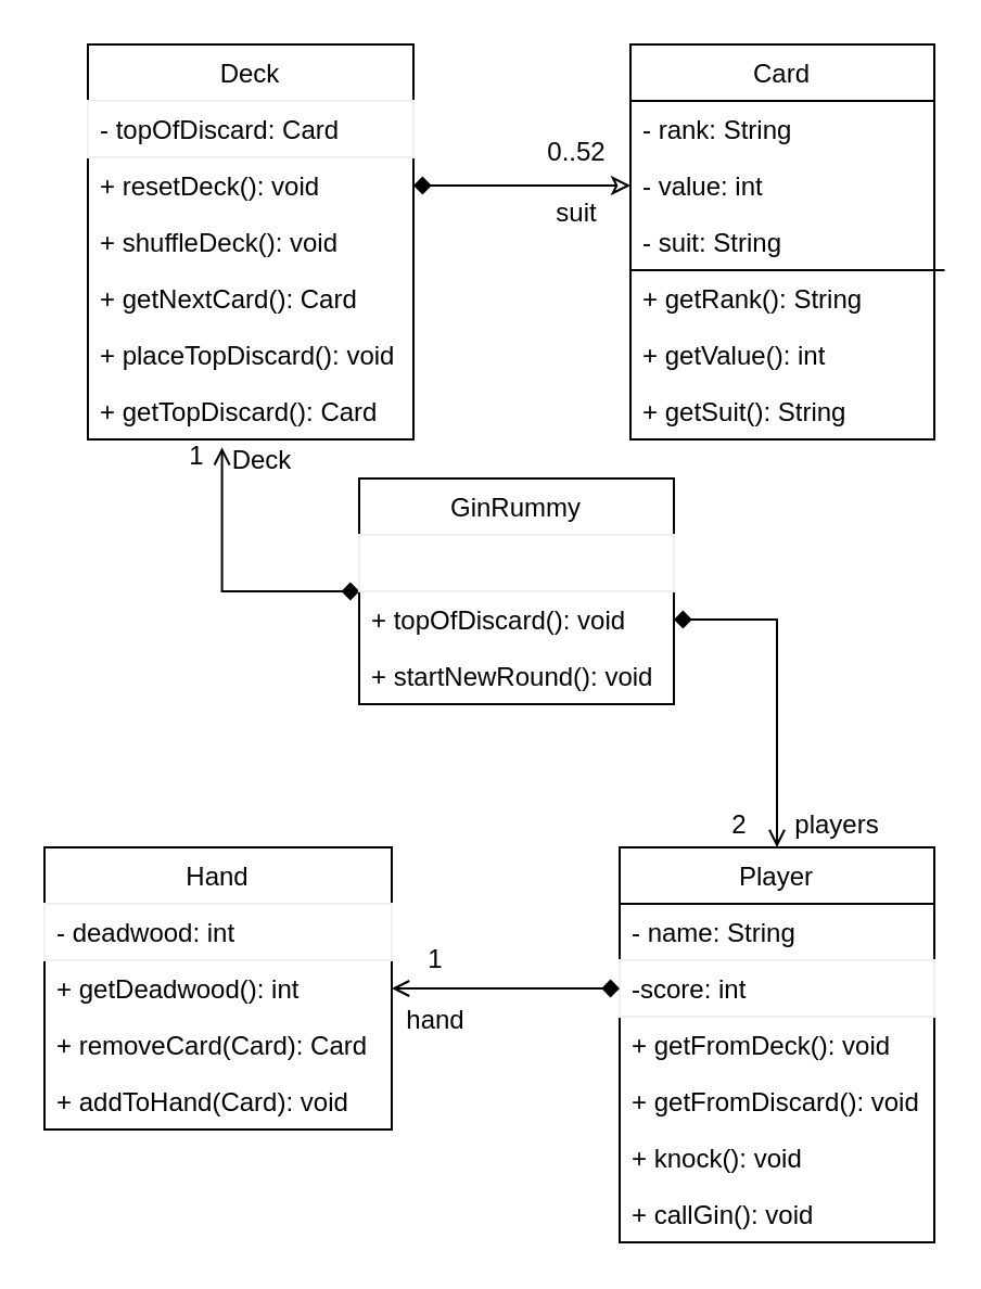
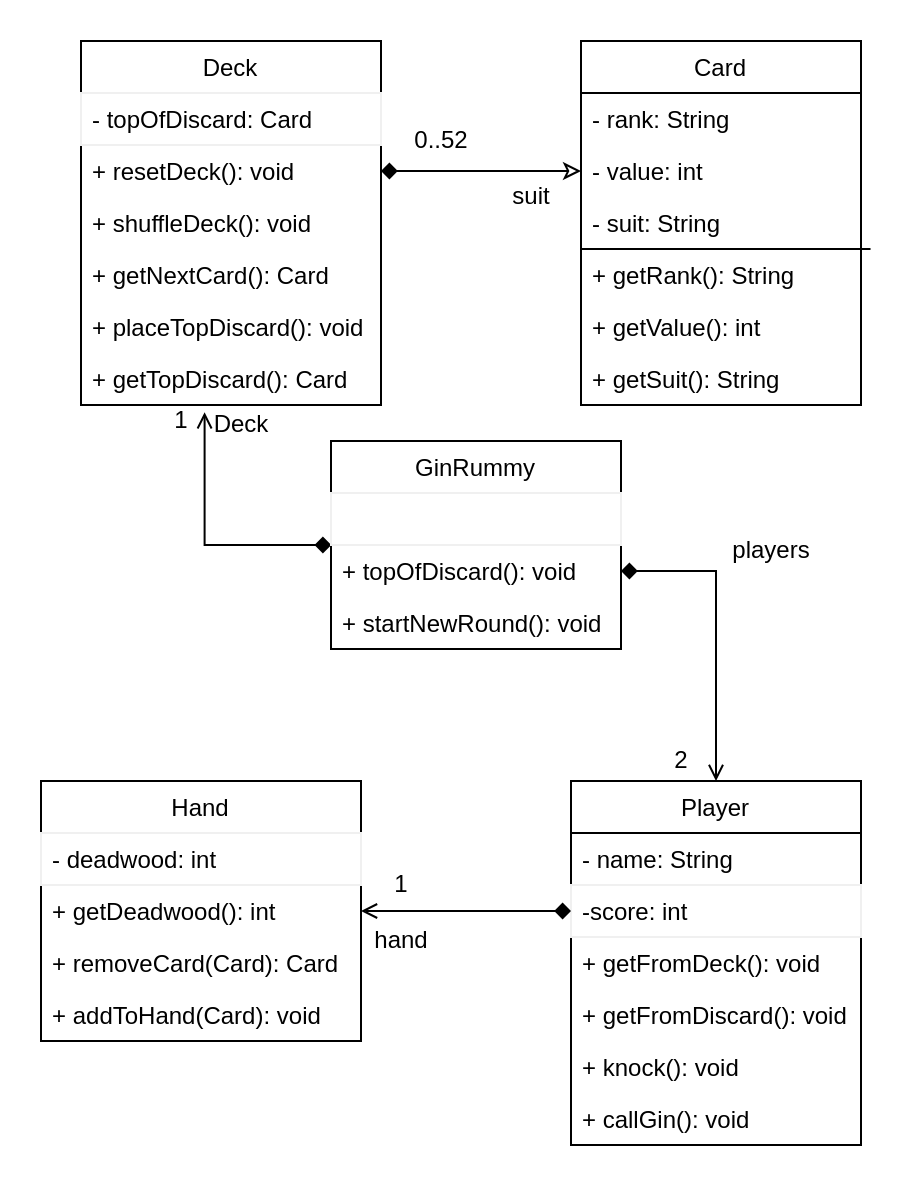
  <mxCell id="0" />
  <mxCell id="1" parent="0" />
  <mxCell id="2" value="Deck" style="swimlane;fontStyle=0;childLayout=stackLayout;horizontal=1;startSize=26;horizontalStack=0;resizeParent=1;resizeParentMax=0;resizeLast=0;collapsible=1;marginBottom=0;" vertex="1" parent="1"><mxGeometry x="40" y="20" width="150" height="182" as="geometry"><mxRectangle x="230" y="430" width="60" height="26" as="alternateBounds" /></mxGeometry></mxCell>
  <mxCell id="3" value="- topOfDiscard: Card" style="text;fillColor=none;align=left;verticalAlign=top;spacingLeft=4;spacingRight=4;overflow=hidden;rotatable=0;points=[[0,0.5],[1,0.5]];portConstraint=eastwest;strokeColor=#f0f0f0;" vertex="1" parent="2"><mxGeometry y="26" width="150" height="26" as="geometry" /></mxCell>
  <mxCell id="4" value="+ resetDeck(): void" style="text;strokeColor=none;fillColor=none;align=left;verticalAlign=top;spacingLeft=4;spacingRight=4;overflow=hidden;rotatable=0;points=[[0,0.5],[1,0.5]];portConstraint=eastwest;" vertex="1" parent="2"><mxGeometry y="52" width="150" height="26" as="geometry" /></mxCell>
  <mxCell id="5" value="+ shuffleDeck(): void" style="text;strokeColor=none;fillColor=none;align=left;verticalAlign=top;spacingLeft=4;spacingRight=4;overflow=hidden;rotatable=0;points=[[0,0.5],[1,0.5]];portConstraint=eastwest;" vertex="1" parent="2"><mxGeometry y="78" width="150" height="26" as="geometry" /></mxCell>
  <mxCell id="6" value="+ getNextCard(): Card" style="text;strokeColor=none;fillColor=none;align=left;verticalAlign=top;spacingLeft=4;spacingRight=4;overflow=hidden;rotatable=0;points=[[0,0.5],[1,0.5]];portConstraint=eastwest;" vertex="1" parent="2"><mxGeometry y="104" width="150" height="26" as="geometry" /></mxCell>
  <mxCell id="7" value="+ placeTopDiscard(): void" style="text;strokeColor=none;fillColor=none;align=left;verticalAlign=top;spacingLeft=4;spacingRight=4;overflow=hidden;rotatable=0;points=[[0,0.5],[1,0.5]];portConstraint=eastwest;" vertex="1" parent="2"><mxGeometry y="130" width="150" height="26" as="geometry" /></mxCell>
  <mxCell id="8" value="+ getTopDiscard(): Card" style="text;strokeColor=none;fillColor=none;align=left;verticalAlign=top;spacingLeft=4;spacingRight=4;overflow=hidden;rotatable=0;points=[[0,0.5],[1,0.5]];portConstraint=eastwest;" vertex="1" parent="2"><mxGeometry y="156" width="150" height="26" as="geometry" /></mxCell>
  <mxCell id="9" value="Player" style="swimlane;fontStyle=0;childLayout=stackLayout;horizontal=1;startSize=26;horizontalStack=0;resizeParent=1;resizeParentMax=0;resizeLast=0;collapsible=1;marginBottom=0;" vertex="1" parent="1"><mxGeometry x="285" y="390" width="145" height="182" as="geometry" /></mxCell>
  <mxCell id="10" value="- name: String" style="text;fillColor=none;align=left;verticalAlign=top;spacingLeft=4;spacingRight=4;overflow=hidden;rotatable=0;points=[[0,0.5],[1,0.5]];portConstraint=eastwest;" vertex="1" parent="9"><mxGeometry y="26" width="145" height="26" as="geometry" /></mxCell>
  <mxCell id="11" value="-score: int" style="text;fillColor=none;align=left;verticalAlign=top;spacingLeft=4;spacingRight=4;overflow=hidden;rotatable=0;points=[[0,0.5],[1,0.5]];portConstraint=eastwest;sketch=0;strokeColor=#f0f0f0;" vertex="1" parent="9"><mxGeometry y="52" width="145" height="26" as="geometry" /></mxCell>
  <mxCell id="12" value="+ getFromDeck(): void" style="text;fillColor=none;align=left;verticalAlign=top;spacingLeft=4;spacingRight=4;overflow=hidden;rotatable=0;points=[[0,0.5],[1,0.5]];portConstraint=eastwest;" vertex="1" parent="9"><mxGeometry y="78" width="145" height="26" as="geometry" /></mxCell>
  <mxCell id="13" value="+ getFromDiscard(): void" style="text;fillColor=none;align=left;verticalAlign=top;spacingLeft=4;spacingRight=4;overflow=hidden;rotatable=0;points=[[0,0.5],[1,0.5]];portConstraint=eastwest;" vertex="1" parent="9"><mxGeometry y="104" width="145" height="26" as="geometry" /></mxCell>
  <mxCell id="14" value="+ knock(): void " style="text;fillColor=none;align=left;verticalAlign=top;spacingLeft=4;spacingRight=4;overflow=hidden;rotatable=0;points=[[0,0.5],[1,0.5]];portConstraint=eastwest;" vertex="1" parent="9"><mxGeometry y="130" width="145" height="26" as="geometry" /></mxCell>
  <mxCell id="15" value="+ callGin(): void" style="text;fillColor=none;align=left;verticalAlign=top;spacingLeft=4;spacingRight=4;overflow=hidden;rotatable=0;points=[[0,0.5],[1,0.5]];portConstraint=eastwest;" vertex="1" parent="9"><mxGeometry y="156" width="145" height="26" as="geometry" /></mxCell>
  <mxCell id="16" value="Hand" style="swimlane;fontStyle=0;childLayout=stackLayout;horizontal=1;startSize=26;horizontalStack=0;resizeParent=1;resizeParentMax=0;resizeLast=0;collapsible=1;marginBottom=0;" vertex="1" parent="1"><mxGeometry x="20" y="390" width="160" height="130" as="geometry" /></mxCell>
  <mxCell id="17" value="- deadwood: int" style="text;fillColor=none;align=left;verticalAlign=top;spacingLeft=4;spacingRight=4;overflow=hidden;rotatable=0;points=[[0,0.5],[1,0.5]];portConstraint=eastwest;strokeColor=#f0f0f0;" vertex="1" parent="16"><mxGeometry y="26" width="160" height="26" as="geometry" /></mxCell>
  <mxCell id="18" value="+ getDeadwood(): int" style="text;strokeColor=none;fillColor=none;align=left;verticalAlign=top;spacingLeft=4;spacingRight=4;overflow=hidden;rotatable=0;points=[[0,0.5],[1,0.5]];portConstraint=eastwest;" vertex="1" parent="16"><mxGeometry y="52" width="160" height="26" as="geometry" /></mxCell>
  <mxCell id="19" value="+ removeCard(Card): Card" style="text;strokeColor=none;fillColor=none;align=left;verticalAlign=top;spacingLeft=4;spacingRight=4;overflow=hidden;rotatable=0;points=[[0,0.5],[1,0.5]];portConstraint=eastwest;" vertex="1" parent="16"><mxGeometry y="78" width="160" height="26" as="geometry" /></mxCell>
  <mxCell id="20" value="+ addToHand(Card): void" style="text;strokeColor=none;fillColor=none;align=left;verticalAlign=top;spacingLeft=4;spacingRight=4;overflow=hidden;rotatable=0;points=[[0,0.5],[1,0.5]];portConstraint=eastwest;" vertex="1" parent="16"><mxGeometry y="104" width="160" height="26" as="geometry" /></mxCell>
  <mxCell id="21" value="Card" style="swimlane;fontStyle=0;childLayout=stackLayout;horizontal=1;startSize=26;horizontalStack=0;resizeParent=1;resizeParentMax=0;resizeLast=0;collapsible=1;marginBottom=0;" vertex="1" parent="1"><mxGeometry x="290" y="20" width="140" height="182" as="geometry" /></mxCell>
  <mxCell id="22" value="- rank: String" style="text;strokeColor=none;fillColor=none;align=left;verticalAlign=top;spacingLeft=4;spacingRight=4;overflow=hidden;rotatable=0;points=[[0,0.5],[1,0.5]];portConstraint=eastwest;" vertex="1" parent="21"><mxGeometry y="26" width="140" height="26" as="geometry" /></mxCell>
  <mxCell id="23" value="- value: int" style="text;strokeColor=none;fillColor=none;align=left;verticalAlign=top;spacingLeft=4;spacingRight=4;overflow=hidden;rotatable=0;points=[[0,0.5],[1,0.5]];portConstraint=eastwest;" vertex="1" parent="21"><mxGeometry y="52" width="140" height="26" as="geometry" /></mxCell>
  <mxCell id="24" value="- suit: String" style="text;strokeColor=none;fillColor=none;align=left;verticalAlign=top;spacingLeft=4;spacingRight=4;overflow=hidden;rotatable=0;points=[[0,0.5],[1,0.5]];portConstraint=eastwest;" vertex="1" parent="21"><mxGeometry y="78" width="140" height="26" as="geometry" /></mxCell>
  <mxCell id="25" value="" style="html=1;fontSize=11;startArrow=none;startFill=0;endArrow=none;endFill=0;entryX=1.034;entryY=0;entryDx=0;entryDy=0;entryPerimeter=0;" edge="1" parent="21" target="26"><mxGeometry width="100" relative="1" as="geometry"><mxPoint y="104" as="sourcePoint" /><mxPoint x="100" y="104" as="targetPoint" /></mxGeometry></mxCell>
  <mxCell id="26" value="+ getRank(): String" style="text;fillColor=none;align=left;verticalAlign=top;spacingLeft=4;spacingRight=4;overflow=hidden;rotatable=0;points=[[0,0.5],[1,0.5]];portConstraint=eastwest;" vertex="1" parent="21"><mxGeometry y="104" width="140" height="26" as="geometry" /></mxCell>
  <mxCell id="27" value="+ getValue(): int" style="text;strokeColor=none;fillColor=none;align=left;verticalAlign=top;spacingLeft=4;spacingRight=4;overflow=hidden;rotatable=0;points=[[0,0.5],[1,0.5]];portConstraint=eastwest;" vertex="1" parent="21"><mxGeometry y="130" width="140" height="26" as="geometry" /></mxCell>
  <mxCell id="28" value="+ getSuit(): String" style="text;strokeColor=none;fillColor=none;align=left;verticalAlign=top;spacingLeft=4;spacingRight=4;overflow=hidden;rotatable=0;points=[[0,0.5],[1,0.5]];portConstraint=eastwest;" vertex="1" parent="21"><mxGeometry y="156" width="140" height="26" as="geometry" /></mxCell>
  <mxCell id="29" style="edgeStyle=orthogonalEdgeStyle;rounded=0;orthogonalLoop=1;jettySize=auto;html=1;startArrow=diamond;startFill=1;endArrow=open;endFill=0;exitX=0.001;exitY=0;exitDx=0;exitDy=0;exitPerimeter=0;entryX=0.045;entryY=0.18;entryDx=0;entryDy=0;entryPerimeter=0;" edge="1" parent="1" source="32" target="41"><mxGeometry relative="1" as="geometry"><mxPoint x="90" y="240" as="targetPoint" /><Array as="points"><mxPoint x="102" y="272" /></Array></mxGeometry></mxCell>
  <mxCell id="30" value="GinRummy" style="swimlane;fontStyle=0;childLayout=stackLayout;horizontal=1;startSize=26;horizontalStack=0;resizeParent=1;resizeParentMax=0;resizeLast=0;collapsible=1;marginBottom=0;" vertex="1" parent="1"><mxGeometry x="165" y="220" width="145" height="104" as="geometry" /></mxCell>
  <mxCell id="31" value="" style="text;fillColor=none;align=left;verticalAlign=top;spacingLeft=4;spacingRight=4;overflow=hidden;rotatable=0;points=[[0,0.5],[1,0.5]];portConstraint=eastwest;strokeColor=#f0f0f0;" vertex="1" parent="30"><mxGeometry y="26" width="145" height="26" as="geometry" /></mxCell>
  <mxCell id="32" value="+ topOfDiscard(): void" style="text;strokeColor=none;fillColor=none;align=left;verticalAlign=top;spacingLeft=4;spacingRight=4;overflow=hidden;rotatable=0;points=[[0,0.5],[1,0.5]];portConstraint=eastwest;" vertex="1" parent="30"><mxGeometry y="52" width="145" height="26" as="geometry" /></mxCell>
  <mxCell id="33" value="+ startNewRound(): void" style="text;strokeColor=none;fillColor=none;align=left;verticalAlign=top;spacingLeft=4;spacingRight=4;overflow=hidden;rotatable=0;points=[[0,0.5],[1,0.5]];portConstraint=eastwest;" vertex="1" parent="30"><mxGeometry y="78" width="145" height="26" as="geometry" /></mxCell>
  <mxCell id="34" style="rounded=0;orthogonalLoop=1;jettySize=auto;html=1;exitX=1;exitY=0.5;exitDx=0;exitDy=0;entryX=0;entryY=0.5;entryDx=0;entryDy=0;startArrow=diamond;startFill=1;endArrow=classic;endFill=0;" edge="1" parent="1" source="4" target="23"><mxGeometry relative="1" as="geometry" /></mxCell>
- <mxCell id="35" value="0..52" style="text;html=1;align=center;verticalAlign=middle;resizable=0;points=[];autosize=1;strokeColor=none;" vertex="1" parent="1"><mxGeometry x="245" y="60" width="40" height="20" as="geometry" /></mxCell>
+ <mxCell id="35" value="0..52" style="text;html=1;align=center;verticalAlign=middle;resizable=0;points=[];autosize=1;strokeColor=none;" vertex="1" parent="1"><mxGeometry x="200" y="60" width="40" height="20" as="geometry" /></mxCell>
  <mxCell id="36" value="suit" style="text;html=1;align=center;verticalAlign=middle;resizable=0;points=[];autosize=1;strokeColor=none;" vertex="1" parent="1"><mxGeometry x="240" y="88" width="50" height="20" as="geometry" /></mxCell>
  <mxCell id="37" style="edgeStyle=none;rounded=0;orthogonalLoop=1;jettySize=auto;html=1;exitX=0;exitY=0.5;exitDx=0;exitDy=0;entryX=1;entryY=0.5;entryDx=0;entryDy=0;startArrow=diamond;startFill=1;endArrow=open;endFill=0;" edge="1" parent="1" target="18"><mxGeometry relative="1" as="geometry"><mxPoint x="285" y="455" as="sourcePoint" /></mxGeometry></mxCell>
  <mxCell id="38" value="1" style="text;html=1;align=center;verticalAlign=middle;resizable=0;points=[];autosize=1;strokeColor=none;" vertex="1" parent="1"><mxGeometry x="190" y="432" width="20" height="20" as="geometry" /></mxCell>
  <mxCell id="39" value="hand" style="text;html=1;align=center;verticalAlign=middle;resizable=0;points=[];autosize=1;strokeColor=none;" vertex="1" parent="1"><mxGeometry x="180" y="460" width="40" height="20" as="geometry" /></mxCell>
  <mxCell id="40" value="1" style="text;html=1;align=center;verticalAlign=middle;resizable=0;points=[];autosize=1;strokeColor=none;" vertex="1" parent="1"><mxGeometry x="80" y="200" width="20" height="20" as="geometry" /></mxCell>
  <mxCell id="41" value="Deck" style="text;html=1;align=center;verticalAlign=middle;resizable=0;points=[];autosize=1;strokeColor=none;" vertex="1" parent="1"><mxGeometry x="100" y="202" width="40" height="20" as="geometry" /></mxCell>
  <mxCell id="42" style="edgeStyle=orthogonalEdgeStyle;rounded=0;orthogonalLoop=1;jettySize=auto;html=1;exitX=1;exitY=0.5;exitDx=0;exitDy=0;entryX=0.5;entryY=0;entryDx=0;entryDy=0;startArrow=diamond;startFill=1;endArrow=open;endFill=0;" edge="1" parent="1" source="32" target="9"><mxGeometry relative="1" as="geometry" /></mxCell>
  <mxCell id="43" value="2" style="text;html=1;align=center;verticalAlign=middle;resizable=0;points=[];autosize=1;strokeColor=none;" vertex="1" parent="1"><mxGeometry x="330" y="370" width="20" height="20" as="geometry" /></mxCell>
- <mxCell id="44" value="players" style="text;html=1;align=center;verticalAlign=middle;resizable=0;points=[];autosize=1;strokeColor=none;" vertex="1" parent="1"><mxGeometry x="360" y="370" width="50" height="20" as="geometry" /></mxCell>
+ <mxCell id="44" value="players" style="text;html=1;align=center;verticalAlign=middle;resizable=0;points=[];autosize=1;strokeColor=none;" vertex="1" parent="1"><mxGeometry x="360" y="265" width="50" height="20" as="geometry" /></mxCell>
